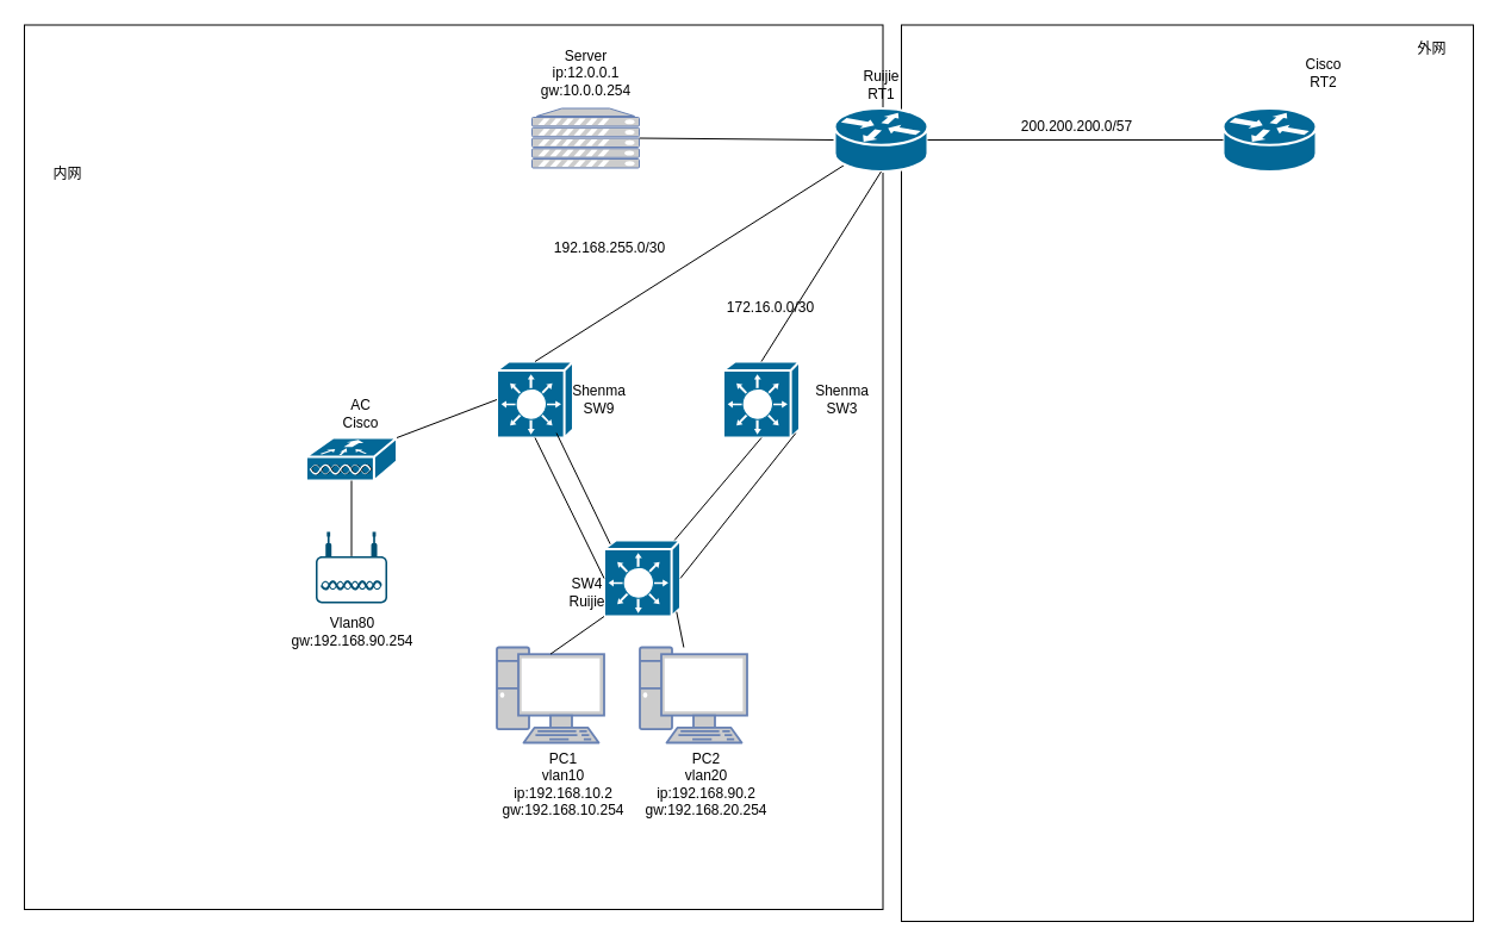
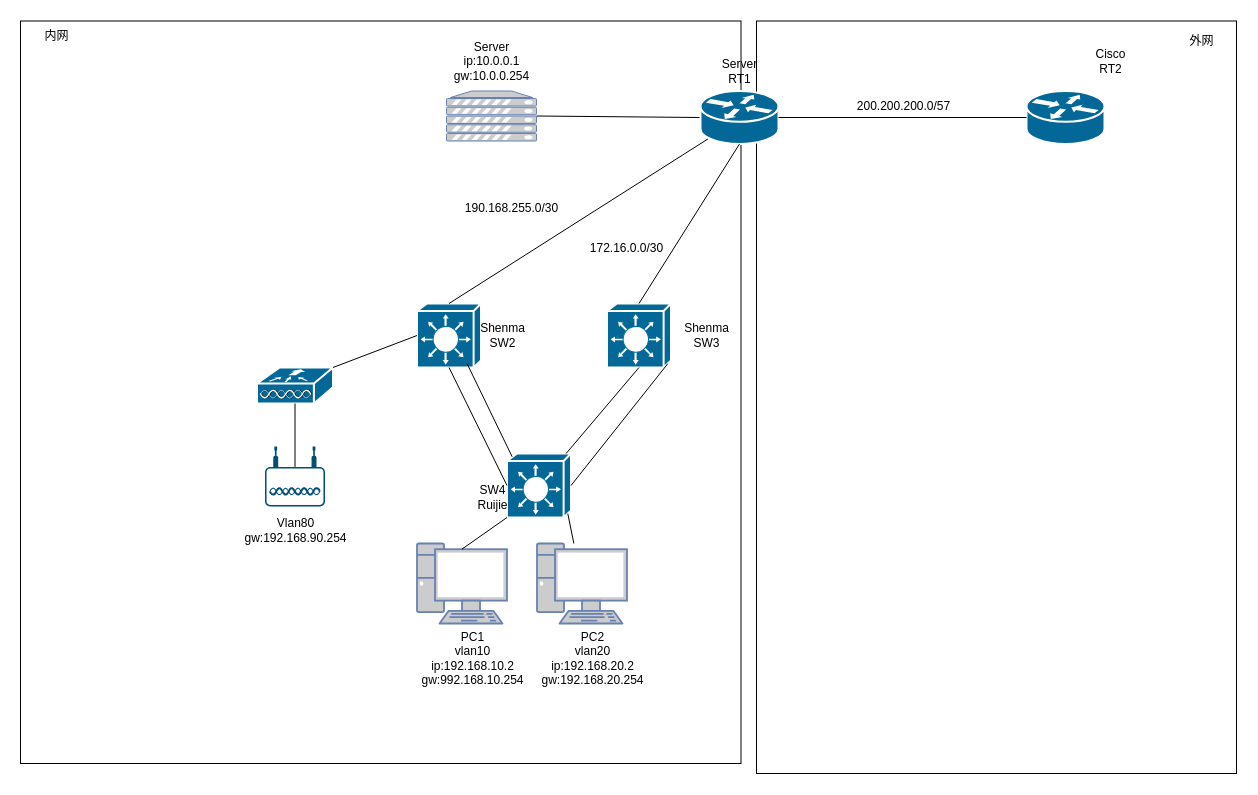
  <mxCell id="0" />
  <mxCell id="1" parent="0" />
  <mxCell id="2" value="" style="shape=mxgraph.cisco.switches.layer_3_switch;sketch=0;html=1;pointerEvents=1;dashed=0;fillColor=#036897;strokeColor=#ffffff;strokeWidth=2;verticalLabelPosition=bottom;verticalAlign=top;align=center;outlineConnect=0;" parent="1" vertex="1"><mxGeometry x="606.5" y="303" width="64" height="64" as="geometry" /></mxCell>
  <mxCell id="3" value="" style="shape=mxgraph.cisco.switches.layer_3_switch;sketch=0;html=1;pointerEvents=1;dashed=0;fillColor=#036897;strokeColor=#ffffff;strokeWidth=2;verticalLabelPosition=bottom;verticalAlign=top;align=center;outlineConnect=0;" parent="1" vertex="1"><mxGeometry x="416.5" y="303" width="64" height="64" as="geometry" /></mxCell>
  <mxCell id="4" value="" style="shape=mxgraph.cisco.switches.layer_3_switch;sketch=0;html=1;pointerEvents=1;dashed=0;fillColor=#036897;strokeColor=#ffffff;strokeWidth=2;verticalLabelPosition=bottom;verticalAlign=top;align=center;outlineConnect=0;" parent="1" vertex="1"><mxGeometry x="506.5" y="453" width="64" height="64" as="geometry" /></mxCell>
  <mxCell id="5" value="" style="shape=mxgraph.cisco.routers.router;sketch=0;html=1;pointerEvents=1;dashed=0;fillColor=#036897;strokeColor=#ffffff;strokeWidth=2;verticalLabelPosition=bottom;verticalAlign=top;align=center;outlineConnect=0;" parent="1" vertex="1"><mxGeometry x="1026" y="90.5" width="78" height="53" as="geometry" /></mxCell>
  <mxCell id="6" value="" style="points=[[0.03,0.36,0],[0.18,0,0],[0.5,0.34,0],[0.82,0,0],[0.97,0.36,0],[1,0.67,0],[0.975,0.975,0],[0.5,1,0],[0.025,0.975,0],[0,0.67,0]];verticalLabelPosition=bottom;sketch=0;html=1;verticalAlign=top;aspect=fixed;align=center;pointerEvents=1;shape=mxgraph.cisco19.wireless_access_point;fillColor=#005073;strokeColor=none;" parent="1" vertex="1"><mxGeometry x="264.5" y="446" width="60" height="60" as="geometry" /></mxCell>
  <mxCell id="7" value="" style="fontColor=#0066CC;verticalAlign=top;verticalLabelPosition=bottom;labelPosition=center;align=center;html=1;outlineConnect=0;fillColor=#CCCCCC;strokeColor=#6881B3;gradientColor=none;gradientDirection=north;strokeWidth=2;shape=mxgraph.networks.pc;" parent="1" vertex="1"><mxGeometry x="416.5" y="543" width="90" height="80" as="geometry" /></mxCell>
  <mxCell id="8" value="" style="fontColor=#0066CC;verticalAlign=top;verticalLabelPosition=bottom;labelPosition=center;align=center;html=1;outlineConnect=0;fillColor=#CCCCCC;strokeColor=#6881B3;gradientColor=none;gradientDirection=north;strokeWidth=2;shape=mxgraph.networks.pc;" parent="1" vertex="1"><mxGeometry x="536.5" y="543" width="90" height="80" as="geometry" /></mxCell>
  <mxCell id="9" value="" style="fontColor=#0066CC;verticalAlign=top;verticalLabelPosition=bottom;labelPosition=center;align=center;html=1;outlineConnect=0;fillColor=#CCCCCC;strokeColor=#6881B3;gradientColor=none;gradientDirection=north;strokeWidth=2;shape=mxgraph.networks.server;" parent="1" vertex="1"><mxGeometry x="446" y="90.5" width="90" height="50" as="geometry" /></mxCell>
  <mxCell id="10" value="" style="shape=mxgraph.cisco.wireless.wlan_controller;sketch=0;html=1;pointerEvents=1;dashed=0;fillColor=#036897;strokeColor=#ffffff;strokeWidth=2;verticalLabelPosition=bottom;verticalAlign=top;align=center;outlineConnect=0;" parent="1" vertex="1"><mxGeometry x="256.5" y="367" width="76" height="36" as="geometry" /></mxCell>
  <mxCell id="11" value="" style="endArrow=none;html=1;rounded=0;entryX=0.5;entryY=1;entryDx=0;entryDy=0;entryPerimeter=0;" parent="1" source="4" target="2" edge="1"><mxGeometry width="50" height="50" relative="1" as="geometry"><mxPoint x="566.5" y="453" as="sourcePoint" /><mxPoint x="616.5" y="403" as="targetPoint" /></mxGeometry></mxCell>
  <mxCell id="12" value="" style="endArrow=none;html=1;rounded=0;exitX=1;exitY=0.5;exitDx=0;exitDy=0;exitPerimeter=0;entryX=0.95;entryY=0.94;entryDx=0;entryDy=0;entryPerimeter=0;" parent="1" source="4" target="2" edge="1"><mxGeometry width="50" height="50" relative="1" as="geometry"><mxPoint x="706.5" y="403" as="sourcePoint" /><mxPoint x="756.5" y="353" as="targetPoint" /></mxGeometry></mxCell>
  <mxCell id="13" value="" style="endArrow=none;html=1;rounded=0;exitX=0.08;exitY=0.05;exitDx=0;exitDy=0;exitPerimeter=0;" parent="1" source="4" edge="1"><mxGeometry width="50" height="50" relative="1" as="geometry"><mxPoint x="418.5" y="413" as="sourcePoint" /><mxPoint x="466.5" y="363" as="targetPoint" /></mxGeometry></mxCell>
  <mxCell id="14" value="" style="endArrow=none;html=1;rounded=0;entryX=0.5;entryY=1;entryDx=0;entryDy=0;entryPerimeter=0;exitX=0;exitY=0.5;exitDx=0;exitDy=0;exitPerimeter=0;" parent="1" source="4" target="3" edge="1"><mxGeometry width="50" height="50" relative="1" as="geometry"><mxPoint x="436.5" y="463" as="sourcePoint" /><mxPoint x="756.5" y="353" as="targetPoint" /></mxGeometry></mxCell>
  <mxCell id="15" value="" style="endArrow=none;html=1;rounded=0;exitX=0.5;exitY=0;exitDx=0;exitDy=0;exitPerimeter=0;" parent="1" source="3" edge="1"><mxGeometry width="50" height="50" relative="1" as="geometry"><mxPoint x="636" y="220" as="sourcePoint" /><mxPoint x="716" y="133" as="targetPoint" /></mxGeometry></mxCell>
  <mxCell id="16" value="" style="endArrow=none;html=1;rounded=0;entryX=0.5;entryY=1;entryDx=0;entryDy=0;entryPerimeter=0;exitX=0.5;exitY=0.34;exitDx=0;exitDy=0;exitPerimeter=0;" parent="1" source="6" target="10" edge="1"><mxGeometry width="50" height="50" relative="1" as="geometry"><mxPoint x="706.5" y="403" as="sourcePoint" /><mxPoint x="756.5" y="353" as="targetPoint" /></mxGeometry></mxCell>
  <mxCell id="17" value="" style="endArrow=none;html=1;rounded=0;entryX=0;entryY=1;entryDx=0;entryDy=0;entryPerimeter=0;exitX=0.5;exitY=0.07;exitDx=0;exitDy=0;exitPerimeter=0;" parent="1" source="7" target="4" edge="1"><mxGeometry width="50" height="50" relative="1" as="geometry"><mxPoint x="466.5" y="583" as="sourcePoint" /><mxPoint x="516.5" y="533" as="targetPoint" /></mxGeometry></mxCell>
  <mxCell id="18" value="" style="endArrow=none;html=1;rounded=0;exitX=0.95;exitY=0.94;exitDx=0;exitDy=0;exitPerimeter=0;" parent="1" source="4" target="8" edge="1"><mxGeometry width="50" height="50" relative="1" as="geometry"><mxPoint x="706.5" y="403" as="sourcePoint" /><mxPoint x="666.5" y="493" as="targetPoint" /></mxGeometry></mxCell>
  <mxCell id="19" value="SW4&lt;br&gt;Ruijie" style="text;html=1;align=center;verticalAlign=middle;resizable=0;points=[];autosize=1;strokeColor=none;fillColor=none;" parent="1" vertex="1"><mxGeometry x="466.5" y="477" width="50" height="40" as="geometry" /></mxCell>
- <mxCell id="20" value="Shenma&lt;br&gt;SW9" style="text;html=1;align=center;verticalAlign=middle;resizable=0;points=[];autosize=1;strokeColor=none;fillColor=none;" parent="1" vertex="1"><mxGeometry x="466.5" y="315" width="70" height="40" as="geometry" /></mxCell>
+ <mxCell id="20" value="Shenma&lt;br&gt;SW2" style="text;html=1;align=center;verticalAlign=middle;resizable=0;points=[];autosize=1;strokeColor=none;fillColor=none;" parent="1" vertex="1"><mxGeometry x="466.5" y="315" width="70" height="40" as="geometry" /></mxCell>
  <mxCell id="21" value="Shenma&lt;br&gt;SW3" style="text;html=1;align=center;verticalAlign=middle;resizable=0;points=[];autosize=1;strokeColor=none;fillColor=none;" parent="1" vertex="1"><mxGeometry x="670.5" y="315" width="70" height="40" as="geometry" /></mxCell>
- <mxCell id="22" value="AC&lt;br&gt;Cisco" style="text;html=1;align=center;verticalAlign=middle;resizable=0;points=[];autosize=1;strokeColor=none;fillColor=none;" parent="1" vertex="1"><mxGeometry x="276.5" y="327" width="50" height="40" as="geometry" /></mxCell>
  <mxCell id="23" value="Cisco&lt;br&gt;RT2" style="text;html=1;align=center;verticalAlign=middle;resizable=0;points=[];autosize=1;strokeColor=none;fillColor=none;" parent="1" vertex="1"><mxGeometry x="1085" y="40.5" width="50" height="40" as="geometry" /></mxCell>
- <mxCell id="24" value="Server&lt;br&gt;ip:12.0.0.1&lt;br&gt;gw:10.0.0.254" style="text;html=1;align=center;verticalAlign=middle;resizable=0;points=[];autosize=1;strokeColor=none;fillColor=none;" parent="1" vertex="1"><mxGeometry x="441" y="30.5" width="100" height="60" as="geometry" /></mxCell>
- <mxCell id="25" value="PC1&lt;br&gt;vlan10&lt;br&gt;ip:192.168.10.2&lt;br&gt;gw:192.168.10.254" style="text;html=1;align=center;verticalAlign=middle;resizable=0;points=[];autosize=1;strokeColor=none;fillColor=none;" parent="1" vertex="1"><mxGeometry x="406.5" y="623" width="130" height="70" as="geometry" /></mxCell>
- <mxCell id="26" value="PC2&lt;br&gt;vlan20&lt;br&gt;ip:192.168.90.2&lt;br&gt;gw:192.168.20.254" style="text;html=1;align=center;verticalAlign=middle;resizable=0;points=[];autosize=1;strokeColor=none;fillColor=none;" parent="1" vertex="1"><mxGeometry x="526.5" y="623" width="130" height="70" as="geometry" /></mxCell>
+ <mxCell id="24" value="Server&lt;br&gt;ip:10.0.0.1&lt;br&gt;gw:10.0.0.254" style="text;html=1;align=center;verticalAlign=middle;resizable=0;points=[];autosize=1;strokeColor=none;fillColor=none;" parent="1" vertex="1"><mxGeometry x="441" y="30.5" width="100" height="60" as="geometry" /></mxCell>
+ <mxCell id="25" value="PC1&lt;br&gt;vlan10&lt;br&gt;ip:192.168.10.2&lt;br&gt;gw:992.168.10.254" style="text;html=1;align=center;verticalAlign=middle;resizable=0;points=[];autosize=1;strokeColor=none;fillColor=none;" parent="1" vertex="1"><mxGeometry x="406.5" y="623" width="130" height="70" as="geometry" /></mxCell>
+ <mxCell id="26" value="PC2&lt;br&gt;vlan20&lt;br&gt;ip:192.168.20.2&lt;br&gt;gw:192.168.20.254" style="text;html=1;align=center;verticalAlign=middle;resizable=0;points=[];autosize=1;strokeColor=none;fillColor=none;" parent="1" vertex="1"><mxGeometry x="526.5" y="623" width="130" height="70" as="geometry" /></mxCell>
  <mxCell id="27" value="&lt;br&gt;Vlan80&lt;br&gt;gw:192.168.90.254" style="text;html=1;align=center;verticalAlign=middle;resizable=0;points=[];autosize=1;strokeColor=none;fillColor=none;" parent="1" vertex="1"><mxGeometry x="229.5" y="493" width="130" height="60" as="geometry" /></mxCell>
- <mxCell id="28" value="172.16.0.0/30" style="text;html=1;align=center;verticalAlign=middle;resizable=0;points=[];autosize=1;strokeColor=none;fillColor=none;" parent="1" vertex="1"><mxGeometry x="596" y="243" width="100" height="30" as="geometry" /></mxCell>
- <mxCell id="29" value="192.168.255.0/30" style="text;html=1;align=center;verticalAlign=middle;resizable=0;points=[];autosize=1;strokeColor=none;fillColor=none;" parent="1" vertex="1"><mxGeometry x="450.5" y="193" width="120" height="30" as="geometry" /></mxCell>
+ <mxCell id="28" value="172.16.0.0/30" style="text;html=1;align=center;verticalAlign=middle;resizable=0;points=[];autosize=1;strokeColor=none;fillColor=none;" parent="1" vertex="1"><mxGeometry x="576" y="233" width="100" height="30" as="geometry" /></mxCell>
+ <mxCell id="29" value="190.168.255.0/30" style="text;html=1;align=center;verticalAlign=middle;resizable=0;points=[];autosize=1;strokeColor=none;fillColor=none;" parent="1" vertex="1"><mxGeometry x="450.5" y="193" width="120" height="30" as="geometry" /></mxCell>
  <mxCell id="30" value="" style="rounded=0;whiteSpace=wrap;html=1;fillColor=none;" parent="1" vertex="1"><mxGeometry x="756" y="20.5" width="480" height="752.5" as="geometry" /></mxCell>
  <mxCell id="31" value="" style="endArrow=none;html=1;rounded=0;entryX=0;entryY=0.5;entryDx=0;entryDy=0;entryPerimeter=0;exitX=1;exitY=0.5;exitDx=0;exitDy=0;exitPerimeter=0;" parent="1" source="9" target="34" edge="1"><mxGeometry width="50" height="50" relative="1" as="geometry"><mxPoint x="896" y="360" as="sourcePoint" /><mxPoint x="703" y="114.015" as="targetPoint" /></mxGeometry></mxCell>
  <mxCell id="32" value="" style="rounded=0;whiteSpace=wrap;html=1;fillColor=none;" parent="1" vertex="1"><mxGeometry x="20" y="20.5" width="720.5" height="742.5" as="geometry" /></mxCell>
- <mxCell id="33" value="内网" style="text;html=1;align=center;verticalAlign=middle;resizable=0;points=[];autosize=1;strokeColor=none;fillColor=none;" parent="1" vertex="1"><mxGeometry x="30.5" y="130.5" width="50" height="30" as="geometry" /></mxCell>
+ <mxCell id="33" value="内网" style="text;html=1;align=center;verticalAlign=middle;resizable=0;points=[];autosize=1;strokeColor=none;fillColor=none;" parent="1" vertex="1"><mxGeometry x="30.5" y="20.5" width="50" height="30" as="geometry" /></mxCell>
  <mxCell id="34" value="" style="shape=mxgraph.cisco.routers.router;sketch=0;html=1;pointerEvents=1;dashed=0;fillColor=#036897;strokeColor=#ffffff;strokeWidth=2;verticalLabelPosition=bottom;verticalAlign=top;align=center;outlineConnect=0;" vertex="1" parent="1"><mxGeometry x="700" y="90.5" width="78" height="53" as="geometry" /></mxCell>
- <mxCell id="35" value="Ruijie&lt;br&gt;RT1" style="text;html=1;align=center;verticalAlign=middle;resizable=0;points=[];autosize=1;strokeColor=none;fillColor=none;" vertex="1" parent="1"><mxGeometry x="714" y="50.5" width="50" height="40" as="geometry" /></mxCell>
+ <mxCell id="35" value="Server&lt;br&gt;RT1" style="text;html=1;align=center;verticalAlign=middle;resizable=0;points=[];autosize=1;strokeColor=none;fillColor=none;" vertex="1" parent="1"><mxGeometry x="714" y="50.5" width="50" height="40" as="geometry" /></mxCell>
  <mxCell id="36" value="" style="endArrow=none;html=1;rounded=0;entryX=1;entryY=0.5;entryDx=0;entryDy=0;entryPerimeter=0;exitX=0;exitY=0.5;exitDx=0;exitDy=0;exitPerimeter=0;" edge="1" parent="1" source="5" target="34"><mxGeometry width="50" height="50" relative="1" as="geometry"><mxPoint x="936" y="503" as="sourcePoint" /><mxPoint x="986" y="453" as="targetPoint" /></mxGeometry></mxCell>
  <mxCell id="37" value="外网" style="text;html=1;align=center;verticalAlign=middle;resizable=0;points=[];autosize=1;strokeColor=none;fillColor=none;" vertex="1" parent="1"><mxGeometry x="1176" y="25.5" width="50" height="30" as="geometry" /></mxCell>
  <mxCell id="38" value="200.200.200.0/57" style="text;html=1;align=center;verticalAlign=middle;resizable=0;points=[];autosize=1;strokeColor=none;fillColor=none;" vertex="1" parent="1"><mxGeometry x="843" y="90.5" width="120" height="30" as="geometry" /></mxCell>
  <mxCell id="39" value="" style="endArrow=none;html=1;rounded=0;entryX=0;entryY=0.5;entryDx=0;entryDy=0;entryPerimeter=0;exitX=1;exitY=0;exitDx=0;exitDy=0;exitPerimeter=0;" edge="1" parent="1" source="10" target="3"><mxGeometry width="50" height="50" relative="1" as="geometry"><mxPoint x="746.5" y="556" as="sourcePoint" /><mxPoint x="796.5" y="506" as="targetPoint" /></mxGeometry></mxCell>
  <mxCell id="40" value="" style="endArrow=none;html=1;rounded=0;entryX=0.5;entryY=1;entryDx=0;entryDy=0;entryPerimeter=0;exitX=0.5;exitY=0;exitDx=0;exitDy=0;exitPerimeter=0;" edge="1" parent="1" source="2" target="34"><mxGeometry width="50" height="50" relative="1" as="geometry"><mxPoint x="936" y="473" as="sourcePoint" /><mxPoint x="986" y="423" as="targetPoint" /></mxGeometry></mxCell>
